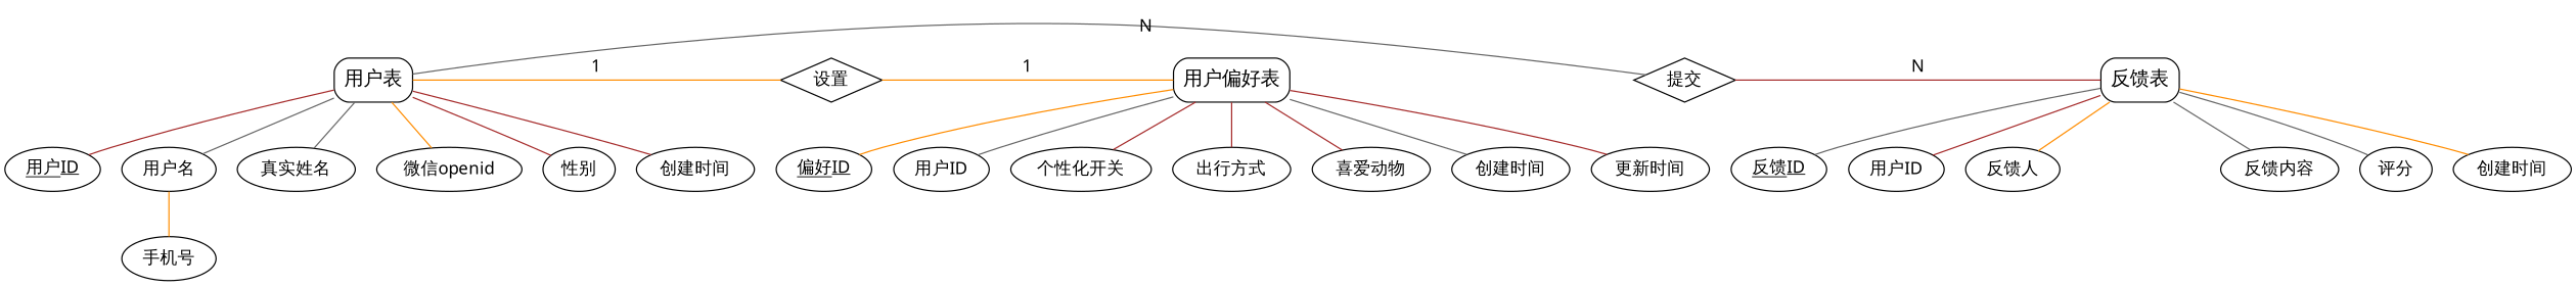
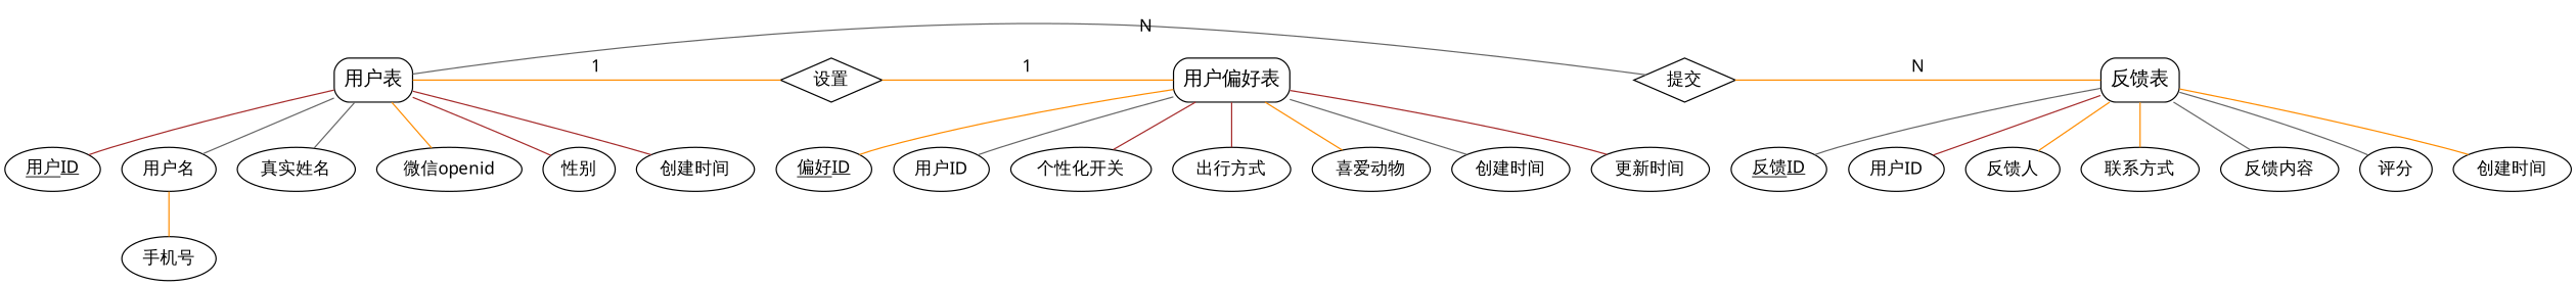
  digraph {
    splines=spline
    node [fillcolor=white fontname="Microsoft YaHei" fontsize=14 shape=ellipse style=filled]
    edge [color=brown dir=none fontname="Microsoft YaHei" fontsize=14]
    n1 [fontsize=16 label="用户表" shape=box style="rounded,filled"]
    n2 [label=<<u>用户ID</u>>]
    n3 [label="用户名"]
    n4 [label="真实姓名"]
    n5 [label="微信openid"]
    n6 [label="性别"]
    n7 [label="创建时间"]
    n8 [label="设置" shape=diamond]
    n9 [label="提交" shape=diamond]
    n10 [label="手机号"]
    n11 [fontsize=16 label="用户偏好表" shape=box style="rounded,filled"]
    n12 [fontsize=16 label="反馈表" shape=box style="rounded,filled"]
    n13 [label=<<u>偏好ID</u>>]
    n14 [label="用户ID"]
    n15 [label="个性化开关"]
    n16 [label="出行方式"]
    n17 [label="喜爱动物"]
    n18 [label="创建时间"]
    n19 [label="更新时间"]
    n20 [label=<<u>反馈ID</u>>]
    n21 [label="用户ID"]
    n22 [label="反馈人"]
+   n23 [label="联系方式"]
    n24 [label="反馈内容"]
    n25 [label="评分"]
    n26 [label="创建时间"]
    n1 -> n2
    n1 -> n3 [color=gray40]
    n1 -> n4 [color=gray40]
    n1 -> n5 [color=darkorange]
    n1 -> n6
    n1 -> n7
    n1 -> n8 [color=darkorange constraint=false label=1]
    n1 -> n9 [color=gray40 constraint=false label=N]
    n3 -> n10 [color=darkorange]
    n8 -> n11 [color=darkorange constraint=false label=1]
-   n9 -> n12 [constraint=false label=N]
+   n9 -> n12 [color=darkorange constraint=false label=N]
    n11 -> n13 [color=darkorange]
    n11 -> n14 [color=gray40]
    n11 -> n15
    n11 -> n16
-   n11 -> n17
+   n11 -> n17 [color=darkorange]
    n11 -> n18 [color=gray40]
    n11 -> n19
    n12 -> n20 [color=gray40]
    n12 -> n21
    n12 -> n22 [color=darkorange]
+   n12 -> n23 [color=darkorange]
    n12 -> n24 [color=gray40]
    n12 -> n25 [color=gray40]
    n12 -> n26 [color=darkorange]
  }
